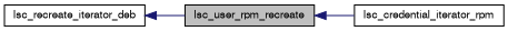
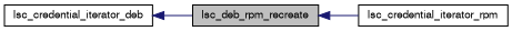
  digraph {
    rankdir=LR
    node [color=black fontname=FreeSans fontsize=10 shape=record]
    edge [color=midnightblue dir=back fontname=FreeSans fontsize=10 labelfontname=FreeSans labelfontsize=10 style=solid]
-   n1 [fillcolor=grey75 fontcolor=black height=0.2 label=lsc_user_rpm_recreate style=filled width=0.4]
+   n1 [fillcolor=grey75 fontcolor=black height=0.2 label=lsc_deb_rpm_recreate style=filled width=0.4]
    n2 [height=0.2 label=lsc_credential_iterator_rpm width=0.4]
-   n3 [height=0.2 label=lsc_recreate_iterator_deb width=0.4]
+   n3 [height=0.2 label=lsc_credential_iterator_deb width=0.4]
    n1 -> n2
    n3 -> n1
  }
